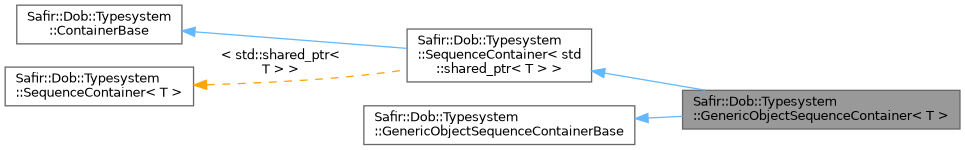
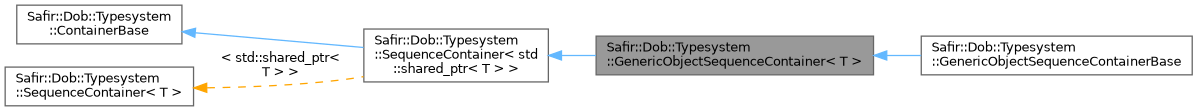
  digraph {
    rankdir=LR
    node [color=gray40 fillcolor=white fontname=Helvetica fontsize=10 shape=box style=filled]
    edge [color=steelblue1 dir=back fontname=Helvetica fontsize=10 labelfontname=Helvetica labelfontsize=10 style=solid]
    n1 [fillcolor=grey60 fontcolor=black height=0.2 label="Safir::Dob::Typesystem\l::GenericObjectSequenceContainer\< T \>" width=0.4]
    n2 [height=0.2 label="Safir::Dob::Typesystem\l::SequenceContainer\< std\l::shared_ptr\< T \> \>" width=0.4]
    n3 [height=0.2 label="Safir::Dob::Typesystem\l::ContainerBase" width=0.4]
    n4 [height=0.2 label="Safir::Dob::Typesystem\l::SequenceContainer\< T \>" width=0.4]
    n5 [height=0.2 label="Safir::Dob::Typesystem\l::GenericObjectSequenceContainerBase" width=0.4]
    n2 -> n1
    n3 -> n2
    n4 -> n2 [color=orange label=" \< std::shared_ptr\<\l T \> \>" style=dashed]
-   n5 -> n1
+   n1 -> n5
  }
